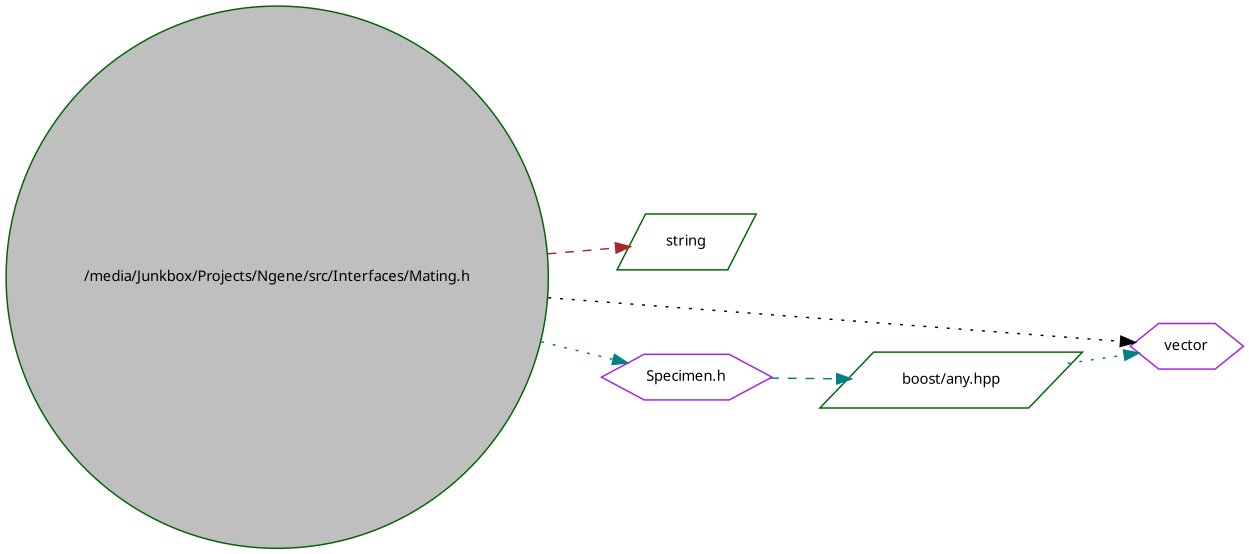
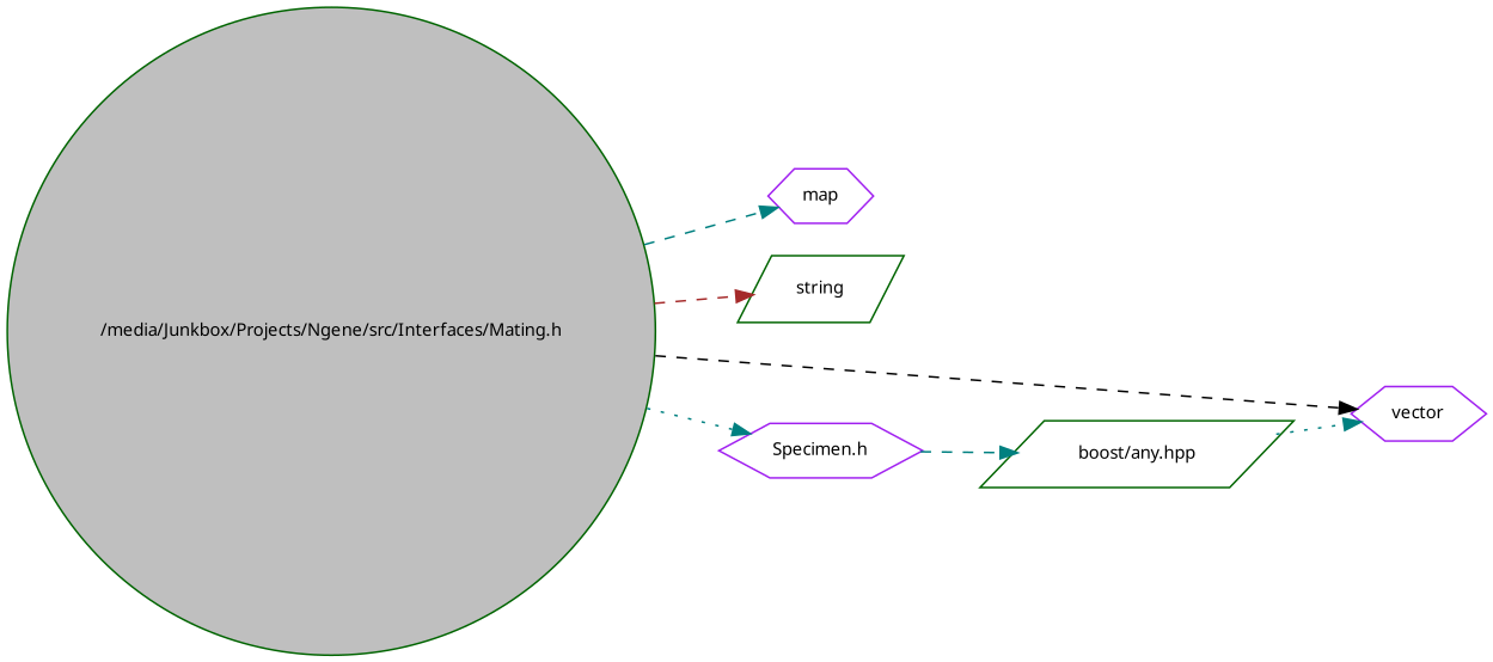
  digraph {
    rankdir=LR
    node [color=darkgreen fillcolor=white fontname="FreeSans.ttf" fontsize=10 shape=hexagon style=filled]
    edge [color=teal fontname="FreeSans.ttf" fontsize=10 labelfontname="FreeSans.ttf" labelfontsize=10 style=dashed]
    n1 [fillcolor=grey75 fontcolor=black height=0.2 label="/media/Junkbox/Projects/Ngene/src/Interfaces/Mating.h" shape=circle width=0.4]
+   n2 [color=purple height=0.2 label=map width=0.4]
    n3 [height=0.2 label=string shape=parallelogram width=0.4]
    n4 [color=purple height=0.2 label=vector width=0.4]
    n5 [color=purple height=0.2 label="Specimen.h" width=0.4]
    n6 [height=0.2 label="boost/any.hpp" shape=parallelogram width=0.4]
+   n1 -> n2
    n1 -> n3 [color=brown]
-   n1 -> n4 [color=black style=dotted]
+   n1 -> n4 [color=black]
    n1 -> n5 [style=dotted]
    n5 -> n6
    n6 -> n4 [style=dotted]
  }
